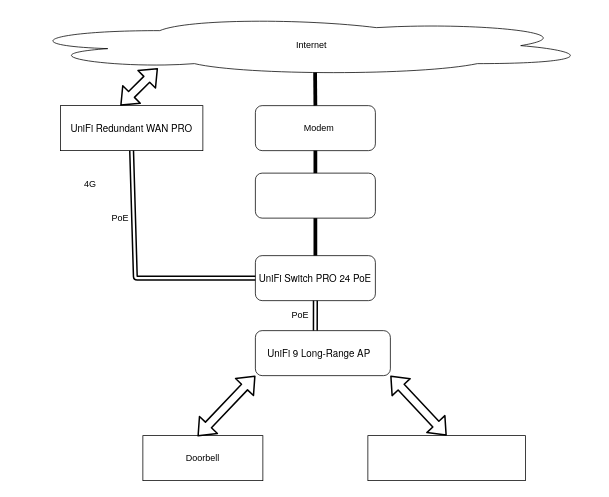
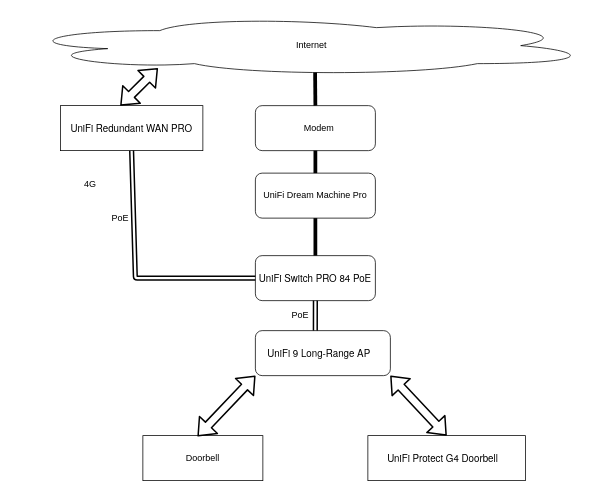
  <mxCell id="0" />
  <mxCell id="1" parent="0" />
  <mxCell id="2" value="" style="ellipse;shape=cloud;whiteSpace=wrap;html=1;" vertex="1" parent="1"><mxGeometry x="20" y="20" width="770" height="80" as="geometry" /></mxCell>
  <mxCell id="3" value="Internet" style="text;html=1;strokeColor=none;fillColor=none;align=center;verticalAlign=middle;whiteSpace=wrap;rounded=0;" vertex="1" parent="1"><mxGeometry x="70" y="50" width="690" height="20" as="geometry" /></mxCell>
  <mxCell id="4" value="" style="rounded=1;whiteSpace=wrap;html=1;" vertex="1" parent="1"><mxGeometry x="340" y="140" width="160" height="60" as="geometry" /></mxCell>
  <mxCell id="5" value="Modem" style="text;html=1;strokeColor=none;fillColor=none;align=center;verticalAlign=middle;whiteSpace=wrap;rounded=0;" vertex="1" parent="1"><mxGeometry x="350" y="160" width="150" height="20" as="geometry" /></mxCell>
  <mxCell id="6" value="" style="endArrow=none;html=1;entryX=0.519;entryY=0.95;entryDx=0;entryDy=0;entryPerimeter=0;exitX=0.5;exitY=0;exitDx=0;exitDy=0;strokeWidth=5;" edge="1" parent="1" source="4" target="2"><mxGeometry width="50" height="50" relative="1" as="geometry"><mxPoint x="420" y="130" as="sourcePoint" /><mxPoint x="240" y="410" as="targetPoint" /></mxGeometry></mxCell>
  <mxCell id="7" value="" style="rounded=1;whiteSpace=wrap;html=1;" vertex="1" parent="1"><mxGeometry x="340" y="230" width="160" height="60" as="geometry" /></mxCell>
  <mxCell id="8" value="" style="endArrow=none;html=1;strokeWidth=5;entryX=0.5;entryY=0;entryDx=0;entryDy=0;exitX=0.5;exitY=1;exitDx=0;exitDy=0;" edge="1" parent="1" source="4" target="7"><mxGeometry width="50" height="50" relative="1" as="geometry"><mxPoint x="430" y="180" as="sourcePoint" /><mxPoint x="429.63" y="106" as="targetPoint" /></mxGeometry></mxCell>
+ <mxCell id="9" value="UniFi Dream Machine Pro" style="text;html=1;strokeColor=none;fillColor=none;align=center;verticalAlign=middle;whiteSpace=wrap;rounded=0;" vertex="1" parent="1"><mxGeometry x="340" y="250" width="160" height="20" as="geometry" /></mxCell>
  <mxCell id="10" value="" style="rounded=1;whiteSpace=wrap;html=1;" vertex="1" parent="1"><mxGeometry x="340" y="340" width="160" height="60" as="geometry" /></mxCell>
- <mxCell id="11" value="&lt;p class=&quot;p1&quot; style=&quot;margin: 0px ; font-stretch: normal ; font-size: 13px ; line-height: normal ; font-family: &amp;#34;helvetica neue&amp;#34;&quot;&gt;UniFi&amp;nbsp;&lt;span&gt;Switch PRO 24 PoE&lt;/span&gt;&lt;/p&gt;" style="text;html=1;strokeColor=none;fillColor=none;align=center;verticalAlign=middle;whiteSpace=wrap;rounded=0;" vertex="1" parent="1"><mxGeometry x="340" y="360" width="160" height="20" as="geometry" /></mxCell>
+ <mxCell id="11" value="&lt;p class=&quot;p1&quot; style=&quot;margin: 0px ; font-stretch: normal ; font-size: 13px ; line-height: normal ; font-family: &amp;#34;helvetica neue&amp;#34;&quot;&gt;UniFi&amp;nbsp;&lt;span&gt;Switch PRO 84 PoE&lt;/span&gt;&lt;/p&gt;" style="text;html=1;strokeColor=none;fillColor=none;align=center;verticalAlign=middle;whiteSpace=wrap;rounded=0;" vertex="1" parent="1"><mxGeometry x="340" y="360" width="160" height="20" as="geometry" /></mxCell>
  <mxCell id="12" value="" style="rounded=0;whiteSpace=wrap;html=1;" vertex="1" parent="1"><mxGeometry x="80" y="140" width="190" height="60" as="geometry" /></mxCell>
  <mxCell id="13" value="&lt;p class=&quot;p1&quot; style=&quot;margin: 0px ; font-stretch: normal ; font-size: 13px ; line-height: normal ; font-family: &amp;#34;helvetica neue&amp;#34;&quot;&gt;UniFi Redundant WAN PRO&lt;/p&gt;" style="text;html=1;strokeColor=none;fillColor=none;align=center;verticalAlign=middle;whiteSpace=wrap;rounded=0;" vertex="1" parent="1"><mxGeometry x="80" y="160" width="190" height="20" as="geometry" /></mxCell>
  <mxCell id="14" value="PoE" style="text;html=1;strokeColor=none;fillColor=none;align=center;verticalAlign=middle;whiteSpace=wrap;rounded=0;" vertex="1" parent="1"><mxGeometry x="140" y="280" width="40" height="20" as="geometry" /></mxCell>
  <mxCell id="15" value="" style="endArrow=none;html=1;strokeWidth=5;entryX=0.5;entryY=1;entryDx=0;entryDy=0;exitX=0.5;exitY=0;exitDx=0;exitDy=0;" edge="1" parent="1" source="10" target="7"><mxGeometry width="50" height="50" relative="1" as="geometry"><mxPoint x="280" y="340" as="sourcePoint" /><mxPoint x="330" y="290" as="targetPoint" /></mxGeometry></mxCell>
  <mxCell id="16" value="" style="rounded=1;whiteSpace=wrap;html=1;" vertex="1" parent="1"><mxGeometry x="340" y="440" width="180" height="60" as="geometry" /></mxCell>
  <mxCell id="17" value="&lt;p class=&quot;p1&quot; style=&quot;margin: 0px ; font-stretch: normal ; font-size: 13px ; line-height: normal ; font-family: &amp;#34;helvetica neue&amp;#34;&quot;&gt;UniFi 9 Long-Range AP&lt;/p&gt;" style="text;html=1;strokeColor=none;fillColor=none;align=center;verticalAlign=middle;whiteSpace=wrap;rounded=0;" vertex="1" parent="1"><mxGeometry x="335" y="460" width="180" height="20" as="geometry" /></mxCell>
  <mxCell id="18" value="" style="rounded=0;whiteSpace=wrap;html=1;" vertex="1" parent="1"><mxGeometry x="490" y="580" width="210" height="60" as="geometry" /></mxCell>
+ <mxCell id="19" value="&lt;p class=&quot;p1&quot; style=&quot;margin: 0px ; font-stretch: normal ; font-size: 13px ; line-height: normal ; font-family: &amp;#34;helvetica neue&amp;#34;&quot;&gt;UniFi Protect G4 Doorbell&lt;span class=&quot;Apple-tab-span&quot;&gt;&#09;&lt;/span&gt;&lt;/p&gt;" style="text;html=1;strokeColor=none;fillColor=none;align=center;verticalAlign=middle;whiteSpace=wrap;rounded=0;" vertex="1" parent="1"><mxGeometry x="500" y="600" width="180" height="20" as="geometry" /></mxCell>
  <mxCell id="20" value="" style="shape=link;html=1;startSize=3;endSize=4;strokeWidth=2;exitX=0.5;exitY=1;exitDx=0;exitDy=0;" edge="1" parent="1" source="12"><mxGeometry width="100" relative="1" as="geometry"><mxPoint x="120" y="400" as="sourcePoint" /><mxPoint x="340" y="370" as="targetPoint" /><Array as="points"><mxPoint x="180" y="370" /></Array></mxGeometry></mxCell>
  <mxCell id="21" value="" style="shape=link;html=1;startSize=3;endSize=4;strokeWidth=2;entryX=0.5;entryY=1;entryDx=0;entryDy=0;exitX=0.444;exitY=0;exitDx=0;exitDy=0;exitPerimeter=0;" edge="1" parent="1" source="16" target="10"><mxGeometry width="100" relative="1" as="geometry"><mxPoint x="270" y="310" as="sourcePoint" /><mxPoint x="370" y="310" as="targetPoint" /></mxGeometry></mxCell>
  <mxCell id="22" value="" style="rounded=0;whiteSpace=wrap;html=1;" vertex="1" parent="1"><mxGeometry x="190" y="580" width="160" height="60" as="geometry" /></mxCell>
  <mxCell id="23" value="Doorbell" style="text;html=1;strokeColor=none;fillColor=none;align=center;verticalAlign=middle;whiteSpace=wrap;rounded=0;" vertex="1" parent="1"><mxGeometry x="190" y="600" width="160" height="20" as="geometry" /></mxCell>
  <mxCell id="24" value="" style="shape=flexArrow;endArrow=classic;startArrow=classic;html=1;strokeWidth=2;entryX=0;entryY=1;entryDx=0;entryDy=0;exitX=0.456;exitY=0.017;exitDx=0;exitDy=0;exitPerimeter=0;" edge="1" parent="1" source="22" target="16"><mxGeometry width="50" height="50" relative="1" as="geometry"><mxPoint x="190" y="540" as="sourcePoint" /><mxPoint x="240" y="490" as="targetPoint" /></mxGeometry></mxCell>
  <mxCell id="25" value="" style="shape=flexArrow;endArrow=classic;startArrow=classic;html=1;strokeWidth=2;entryX=0.5;entryY=0;entryDx=0;entryDy=0;exitX=1;exitY=1;exitDx=0;exitDy=0;" edge="1" parent="1" source="16" target="18"><mxGeometry width="50" height="50" relative="1" as="geometry"><mxPoint x="450" y="350" as="sourcePoint" /><mxPoint x="500" y="300" as="targetPoint" /></mxGeometry></mxCell>
  <mxCell id="26" value="4G" style="text;html=1;strokeColor=none;fillColor=none;align=center;verticalAlign=middle;whiteSpace=wrap;rounded=0;" vertex="1" parent="1"><mxGeometry x="100" y="235" width="40" height="20" as="geometry" /></mxCell>
  <mxCell id="27" value="" style="shape=flexArrow;endArrow=classic;startArrow=classic;html=1;strokeWidth=2;" edge="1" parent="1"><mxGeometry width="50" height="50" relative="1" as="geometry"><mxPoint x="160" y="140" as="sourcePoint" /><mxPoint x="210" y="90" as="targetPoint" /></mxGeometry></mxCell>
  <mxCell id="28" value="PoE" style="text;html=1;strokeColor=none;fillColor=none;align=center;verticalAlign=middle;whiteSpace=wrap;rounded=0;" vertex="1" parent="1"><mxGeometry x="340" y="410" width="120" height="20" as="geometry" /></mxCell>
